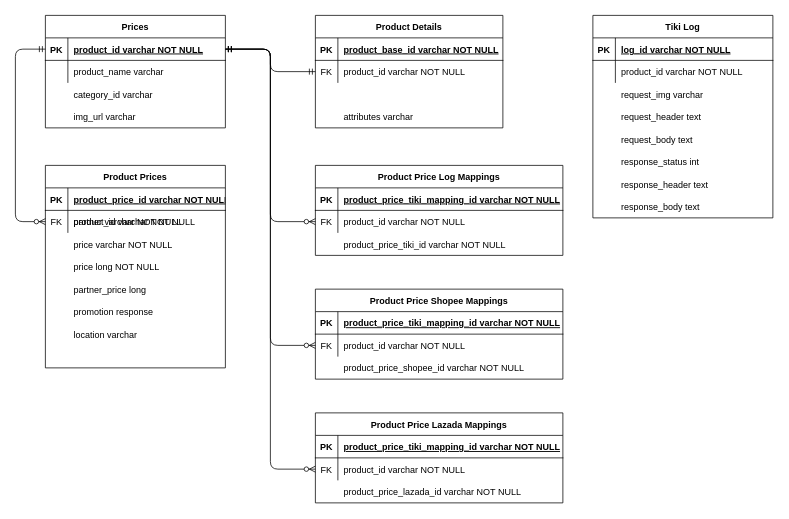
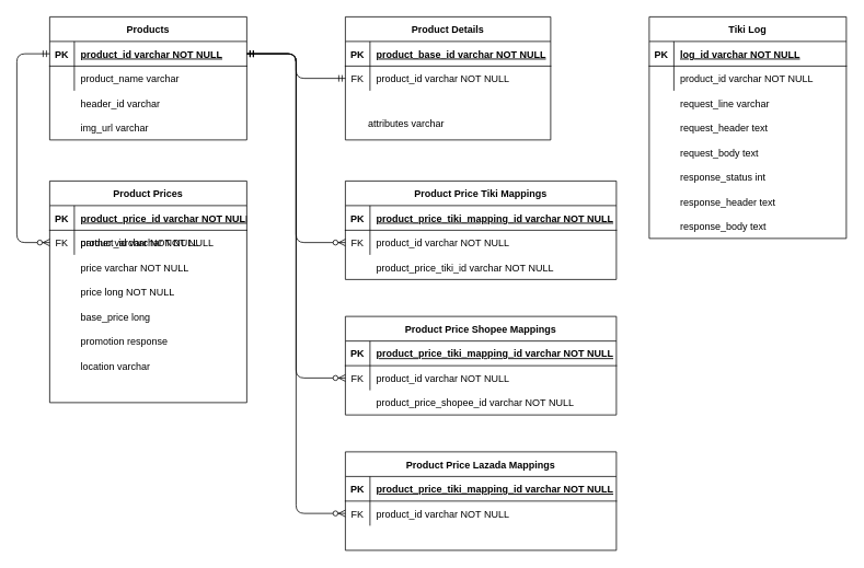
  <mxCell id="0" />
  <mxCell id="1" parent="0" />
- <mxCell id="2" value="Prices" style="shape=table;startSize=30;container=1;collapsible=1;childLayout=tableLayout;fixedRows=1;rowLines=0;fontStyle=1;align=center;resizeLast=1;" parent="1" vertex="1"><mxGeometry x="60" y="20" width="240" height="150" as="geometry" /></mxCell>
+ <mxCell id="2" value="Products" style="shape=table;startSize=30;container=1;collapsible=1;childLayout=tableLayout;fixedRows=1;rowLines=0;fontStyle=1;align=center;resizeLast=1;" parent="1" vertex="1"><mxGeometry x="60" y="20" width="240" height="150" as="geometry" /></mxCell>
  <mxCell id="3" value="" style="shape=partialRectangle;collapsible=0;dropTarget=0;pointerEvents=0;fillColor=none;points=[[0,0.5],[1,0.5]];portConstraint=eastwest;top=0;left=0;right=0;bottom=1;" parent="2" vertex="1"><mxGeometry y="30" width="240" height="30" as="geometry" /></mxCell>
  <mxCell id="4" value="PK" style="shape=partialRectangle;overflow=hidden;connectable=0;fillColor=none;top=0;left=0;bottom=0;right=0;fontStyle=1;" parent="3" vertex="1"><mxGeometry width="30" height="30" as="geometry" /></mxCell>
  <mxCell id="5" value="product_id varchar NOT NULL " style="shape=partialRectangle;overflow=hidden;connectable=0;fillColor=none;top=0;left=0;bottom=0;right=0;align=left;spacingLeft=6;fontStyle=5;" parent="3" vertex="1"><mxGeometry x="30" width="210" height="30" as="geometry" /></mxCell>
  <mxCell id="6" value="" style="shape=partialRectangle;collapsible=0;dropTarget=0;pointerEvents=0;fillColor=none;points=[[0,0.5],[1,0.5]];portConstraint=eastwest;top=0;left=0;right=0;bottom=0;" parent="2" vertex="1"><mxGeometry y="60" width="240" height="30" as="geometry" /></mxCell>
  <mxCell id="7" value="" style="shape=partialRectangle;overflow=hidden;connectable=0;fillColor=none;top=0;left=0;bottom=0;right=0;" parent="6" vertex="1"><mxGeometry width="30" height="30" as="geometry" /></mxCell>
  <mxCell id="8" value="product_name varchar" style="shape=partialRectangle;overflow=hidden;connectable=0;fillColor=none;top=0;left=0;bottom=0;right=0;align=left;spacingLeft=6;" parent="6" vertex="1"><mxGeometry x="30" width="210" height="30" as="geometry" /></mxCell>
- <mxCell id="9" value="category_id varchar" style="shape=partialRectangle;overflow=hidden;connectable=0;fillColor=none;top=0;left=0;bottom=0;right=0;align=left;spacingLeft=6;" parent="1" vertex="1"><mxGeometry x="90" y="110" width="220" height="30" as="geometry" /></mxCell>
+ <mxCell id="9" value="header_id varchar" style="shape=partialRectangle;overflow=hidden;connectable=0;fillColor=none;top=0;left=0;bottom=0;right=0;align=left;spacingLeft=6;" parent="1" vertex="1"><mxGeometry x="90" y="110" width="220" height="30" as="geometry" /></mxCell>
  <mxCell id="10" value="img_url varchar" style="shape=partialRectangle;overflow=hidden;connectable=0;fillColor=none;top=0;left=0;bottom=0;right=0;align=left;spacingLeft=6;" parent="1" vertex="1"><mxGeometry x="90" y="140" width="220" height="30" as="geometry" /></mxCell>
  <mxCell id="11" value="Product Details" style="shape=table;startSize=30;container=1;collapsible=1;childLayout=tableLayout;fixedRows=1;rowLines=0;fontStyle=1;align=center;resizeLast=1;" parent="1" vertex="1"><mxGeometry x="420" y="20" width="250" height="150" as="geometry" /></mxCell>
  <mxCell id="12" value="" style="shape=partialRectangle;collapsible=0;dropTarget=0;pointerEvents=0;fillColor=none;points=[[0,0.5],[1,0.5]];portConstraint=eastwest;top=0;left=0;right=0;bottom=1;" parent="11" vertex="1"><mxGeometry y="30" width="250" height="30" as="geometry" /></mxCell>
  <mxCell id="13" value="PK" style="shape=partialRectangle;overflow=hidden;connectable=0;fillColor=none;top=0;left=0;bottom=0;right=0;fontStyle=1;" parent="12" vertex="1"><mxGeometry width="30" height="30" as="geometry" /></mxCell>
  <mxCell id="14" value="product_base_id varchar NOT NULL" style="shape=partialRectangle;overflow=hidden;connectable=0;fillColor=none;top=0;left=0;bottom=0;right=0;align=left;spacingLeft=6;fontStyle=5;" parent="12" vertex="1"><mxGeometry x="30" width="220" height="30" as="geometry" /></mxCell>
  <mxCell id="15" value="" style="shape=partialRectangle;collapsible=0;dropTarget=0;pointerEvents=0;fillColor=none;points=[[0,0.5],[1,0.5]];portConstraint=eastwest;top=0;left=0;right=0;bottom=0;" parent="11" vertex="1"><mxGeometry y="60" width="250" height="30" as="geometry" /></mxCell>
  <mxCell id="16" value="FK" style="shape=partialRectangle;overflow=hidden;connectable=0;fillColor=none;top=0;left=0;bottom=0;right=0;" parent="15" vertex="1"><mxGeometry width="30" height="30" as="geometry" /></mxCell>
  <mxCell id="17" value="" style="shape=partialRectangle;overflow=hidden;connectable=0;fillColor=none;top=0;left=0;bottom=0;right=0;align=left;spacingLeft=6;" parent="15" vertex="1"><mxGeometry x="30" width="220" height="30" as="geometry" /></mxCell>
- <mxCell id="18" value="attributes varchar" style="shape=partialRectangle;overflow=hidden;connectable=0;fillColor=none;top=0;left=0;bottom=0;right=0;align=left;spacingLeft=6;" parent="1" vertex="1"><mxGeometry x="450" y="140" width="220" height="30" as="geometry" /></mxCell>
+ <mxCell id="18" value="attributes varchar" style="shape=partialRectangle;overflow=hidden;connectable=0;fillColor=none;top=0;left=0;bottom=0;right=0;align=left;spacingLeft=6;" parent="1" vertex="1"><mxGeometry x="440" y="135" width="220" height="30" as="geometry" /></mxCell>
  <mxCell id="19" value="" style="edgeStyle=orthogonalEdgeStyle;fontSize=12;html=1;endArrow=ERmandOne;startArrow=ERmandOne;exitX=1;exitY=0.5;exitDx=0;exitDy=0;entryX=0;entryY=0.5;entryDx=0;entryDy=0;" parent="1" source="3" target="15" edge="1"><mxGeometry width="100" height="100" relative="1" as="geometry"><mxPoint x="300" y="40" as="sourcePoint" /><mxPoint x="350" y="120" as="targetPoint" /></mxGeometry></mxCell>
  <mxCell id="20" value="Product Prices" style="shape=table;startSize=30;container=1;collapsible=1;childLayout=tableLayout;fixedRows=1;rowLines=0;fontStyle=1;align=center;resizeLast=1;" parent="1" vertex="1"><mxGeometry x="60" y="220" width="240" height="270" as="geometry" /></mxCell>
  <mxCell id="21" value="" style="shape=partialRectangle;collapsible=0;dropTarget=0;pointerEvents=0;fillColor=none;points=[[0,0.5],[1,0.5]];portConstraint=eastwest;top=0;left=0;right=0;bottom=1;" parent="20" vertex="1"><mxGeometry y="30" width="240" height="30" as="geometry" /></mxCell>
  <mxCell id="22" value="PK" style="shape=partialRectangle;overflow=hidden;connectable=0;fillColor=none;top=0;left=0;bottom=0;right=0;fontStyle=1;" parent="21" vertex="1"><mxGeometry width="30" height="30" as="geometry" /></mxCell>
  <mxCell id="23" value="product_price_id varchar NOT NULL " style="shape=partialRectangle;overflow=hidden;connectable=0;fillColor=none;top=0;left=0;bottom=0;right=0;align=left;spacingLeft=6;fontStyle=5;" parent="21" vertex="1"><mxGeometry x="30" width="210" height="30" as="geometry" /></mxCell>
  <mxCell id="24" value="" style="shape=partialRectangle;collapsible=0;dropTarget=0;pointerEvents=0;fillColor=none;points=[[0,0.5],[1,0.5]];portConstraint=eastwest;top=0;left=0;right=0;bottom=0;" parent="20" vertex="1"><mxGeometry y="60" width="240" height="30" as="geometry" /></mxCell>
  <mxCell id="25" value="FK" style="shape=partialRectangle;overflow=hidden;connectable=0;fillColor=none;top=0;left=0;bottom=0;right=0;" parent="24" vertex="1"><mxGeometry width="30" height="30" as="geometry" /></mxCell>
  <mxCell id="26" value="product_id varchar NOT NULL" style="shape=partialRectangle;overflow=hidden;connectable=0;fillColor=none;top=0;left=0;bottom=0;right=0;align=left;spacingLeft=6;" parent="24" vertex="1"><mxGeometry x="30" width="210" height="30" as="geometry" /></mxCell>
  <mxCell id="27" value="partner varchar NOT NULL" style="shape=partialRectangle;overflow=hidden;connectable=0;fillColor=none;top=0;left=0;bottom=0;right=0;align=left;spacingLeft=6;" parent="1" vertex="1"><mxGeometry x="90" y="280" width="220" height="30" as="geometry" /></mxCell>
  <mxCell id="28" value="price long NOT NULL" style="shape=partialRectangle;overflow=hidden;connectable=0;fillColor=none;top=0;left=0;bottom=0;right=0;align=left;spacingLeft=6;" parent="1" vertex="1"><mxGeometry x="90" y="340" width="220" height="30" as="geometry" /></mxCell>
- <mxCell id="29" value="partner_price long" style="shape=partialRectangle;overflow=hidden;connectable=0;fillColor=none;top=0;left=0;bottom=0;right=0;align=left;spacingLeft=6;" parent="1" vertex="1"><mxGeometry x="90" y="370" width="220" height="30" as="geometry" /></mxCell>
+ <mxCell id="29" value="base_price long" style="shape=partialRectangle;overflow=hidden;connectable=0;fillColor=none;top=0;left=0;bottom=0;right=0;align=left;spacingLeft=6;" parent="1" vertex="1"><mxGeometry x="90" y="370" width="220" height="30" as="geometry" /></mxCell>
  <mxCell id="30" value="promotion response" style="shape=partialRectangle;overflow=hidden;connectable=0;fillColor=none;top=0;left=0;bottom=0;right=0;align=left;spacingLeft=6;" parent="1" vertex="1"><mxGeometry x="90" y="400" width="220" height="30" as="geometry" /></mxCell>
  <mxCell id="31" value="price varchar NOT NULL" style="shape=partialRectangle;overflow=hidden;connectable=0;fillColor=none;top=0;left=0;bottom=0;right=0;align=left;spacingLeft=6;" parent="1" vertex="1"><mxGeometry x="90" y="310" width="220" height="30" as="geometry" /></mxCell>
  <mxCell id="32" value="location varchar" style="shape=partialRectangle;overflow=hidden;connectable=0;fillColor=none;top=0;left=0;bottom=0;right=0;align=left;spacingLeft=6;" parent="1" vertex="1"><mxGeometry x="90" y="430" width="220" height="30" as="geometry" /></mxCell>
  <mxCell id="33" value="product_id varchar NOT NULL" style="shape=partialRectangle;overflow=hidden;connectable=0;fillColor=none;top=0;left=0;bottom=0;right=0;align=left;spacingLeft=6;" parent="1" vertex="1"><mxGeometry x="450" y="80" width="220" height="30" as="geometry" /></mxCell>
  <mxCell id="34" value="" style="fontSize=12;html=1;endArrow=ERzeroToMany;startArrow=ERmandOne;entryX=0;entryY=0.5;entryDx=0;entryDy=0;exitX=0;exitY=0.5;exitDx=0;exitDy=0;edgeStyle=orthogonalEdgeStyle;" parent="1" source="3" target="24" edge="1"><mxGeometry width="100" height="100" relative="1" as="geometry"><mxPoint x="-30" y="330" as="sourcePoint" /><mxPoint x="30" y="110" as="targetPoint" /><Array as="points"><mxPoint x="20" y="65" /><mxPoint x="20" y="295" /></Array></mxGeometry></mxCell>
- <mxCell id="35" value="Product Price Log Mappings" style="shape=table;startSize=30;container=1;collapsible=1;childLayout=tableLayout;fixedRows=1;rowLines=0;fontStyle=1;align=center;resizeLast=1;" parent="1" vertex="1"><mxGeometry x="420" y="220" width="330" height="120" as="geometry" /></mxCell>
+ <mxCell id="35" value="Product Price Tiki Mappings" style="shape=table;startSize=30;container=1;collapsible=1;childLayout=tableLayout;fixedRows=1;rowLines=0;fontStyle=1;align=center;resizeLast=1;" parent="1" vertex="1"><mxGeometry x="420" y="220" width="330" height="120" as="geometry" /></mxCell>
  <mxCell id="36" value="" style="shape=partialRectangle;collapsible=0;dropTarget=0;pointerEvents=0;fillColor=none;points=[[0,0.5],[1,0.5]];portConstraint=eastwest;top=0;left=0;right=0;bottom=1;" parent="35" vertex="1"><mxGeometry y="30" width="330" height="30" as="geometry" /></mxCell>
  <mxCell id="37" value="PK" style="shape=partialRectangle;overflow=hidden;connectable=0;fillColor=none;top=0;left=0;bottom=0;right=0;fontStyle=1;" parent="36" vertex="1"><mxGeometry width="30" height="30" as="geometry" /></mxCell>
  <mxCell id="38" value="product_price_tiki_mapping_id varchar NOT NULL " style="shape=partialRectangle;overflow=hidden;connectable=0;fillColor=none;top=0;left=0;bottom=0;right=0;align=left;spacingLeft=6;fontStyle=5;" parent="36" vertex="1"><mxGeometry x="30" width="300" height="30" as="geometry" /></mxCell>
  <mxCell id="39" value="" style="shape=partialRectangle;collapsible=0;dropTarget=0;pointerEvents=0;fillColor=none;points=[[0,0.5],[1,0.5]];portConstraint=eastwest;top=0;left=0;right=0;bottom=0;" parent="35" vertex="1"><mxGeometry y="60" width="330" height="30" as="geometry" /></mxCell>
  <mxCell id="40" value="FK" style="shape=partialRectangle;overflow=hidden;connectable=0;fillColor=none;top=0;left=0;bottom=0;right=0;" parent="39" vertex="1"><mxGeometry width="30" height="30" as="geometry" /></mxCell>
  <mxCell id="41" value="product_id varchar NOT NULL" style="shape=partialRectangle;overflow=hidden;connectable=0;fillColor=none;top=0;left=0;bottom=0;right=0;align=left;spacingLeft=6;" parent="39" vertex="1"><mxGeometry x="30" width="300" height="30" as="geometry" /></mxCell>
  <mxCell id="42" value="product_price_tiki_id varchar NOT NULL" style="shape=partialRectangle;overflow=hidden;connectable=0;fillColor=none;top=0;left=0;bottom=0;right=0;align=left;spacingLeft=6;" parent="1" vertex="1"><mxGeometry x="450" y="310" width="300" height="30" as="geometry" /></mxCell>
  <mxCell id="43" value="" style="edgeStyle=orthogonalEdgeStyle;fontSize=12;html=1;endArrow=ERzeroToMany;startArrow=ERmandOne;entryX=0;entryY=0.5;entryDx=0;entryDy=0;exitX=1;exitY=0.5;exitDx=0;exitDy=0;" parent="1" source="3" target="39" edge="1"><mxGeometry width="100" height="100" relative="1" as="geometry"><mxPoint x="300" y="280" as="sourcePoint" /><mxPoint x="400" y="180" as="targetPoint" /></mxGeometry></mxCell>
  <mxCell id="44" value="Product Price Shopee Mappings" style="shape=table;startSize=30;container=1;collapsible=1;childLayout=tableLayout;fixedRows=1;rowLines=0;fontStyle=1;align=center;resizeLast=1;" parent="1" vertex="1"><mxGeometry x="420" y="385" width="330" height="120" as="geometry" /></mxCell>
  <mxCell id="45" value="" style="shape=partialRectangle;collapsible=0;dropTarget=0;pointerEvents=0;fillColor=none;points=[[0,0.5],[1,0.5]];portConstraint=eastwest;top=0;left=0;right=0;bottom=1;" parent="44" vertex="1"><mxGeometry y="30" width="330" height="30" as="geometry" /></mxCell>
  <mxCell id="46" value="PK" style="shape=partialRectangle;overflow=hidden;connectable=0;fillColor=none;top=0;left=0;bottom=0;right=0;fontStyle=1;" parent="45" vertex="1"><mxGeometry width="30" height="30" as="geometry" /></mxCell>
  <mxCell id="47" value="product_price_tiki_mapping_id varchar NOT NULL " style="shape=partialRectangle;overflow=hidden;connectable=0;fillColor=none;top=0;left=0;bottom=0;right=0;align=left;spacingLeft=6;fontStyle=5;" parent="45" vertex="1"><mxGeometry x="30" width="300" height="30" as="geometry" /></mxCell>
  <mxCell id="48" value="" style="shape=partialRectangle;collapsible=0;dropTarget=0;pointerEvents=0;fillColor=none;points=[[0,0.5],[1,0.5]];portConstraint=eastwest;top=0;left=0;right=0;bottom=0;" parent="44" vertex="1"><mxGeometry y="60" width="330" height="30" as="geometry" /></mxCell>
  <mxCell id="49" value="FK" style="shape=partialRectangle;overflow=hidden;connectable=0;fillColor=none;top=0;left=0;bottom=0;right=0;" parent="48" vertex="1"><mxGeometry width="30" height="30" as="geometry" /></mxCell>
  <mxCell id="50" value="product_id varchar NOT NULL" style="shape=partialRectangle;overflow=hidden;connectable=0;fillColor=none;top=0;left=0;bottom=0;right=0;align=left;spacingLeft=6;" parent="48" vertex="1"><mxGeometry x="30" width="300" height="30" as="geometry" /></mxCell>
  <mxCell id="51" value="Product Price Lazada Mappings" style="shape=table;startSize=30;container=1;collapsible=1;childLayout=tableLayout;fixedRows=1;rowLines=0;fontStyle=1;align=center;resizeLast=1;" parent="1" vertex="1"><mxGeometry x="420" y="550" width="330" height="120" as="geometry" /></mxCell>
  <mxCell id="52" value="" style="shape=partialRectangle;collapsible=0;dropTarget=0;pointerEvents=0;fillColor=none;points=[[0,0.5],[1,0.5]];portConstraint=eastwest;top=0;left=0;right=0;bottom=1;" parent="51" vertex="1"><mxGeometry y="30" width="330" height="30" as="geometry" /></mxCell>
  <mxCell id="53" value="PK" style="shape=partialRectangle;overflow=hidden;connectable=0;fillColor=none;top=0;left=0;bottom=0;right=0;fontStyle=1;" parent="52" vertex="1"><mxGeometry width="30" height="30" as="geometry" /></mxCell>
  <mxCell id="54" value="product_price_tiki_mapping_id varchar NOT NULL " style="shape=partialRectangle;overflow=hidden;connectable=0;fillColor=none;top=0;left=0;bottom=0;right=0;align=left;spacingLeft=6;fontStyle=5;" parent="52" vertex="1"><mxGeometry x="30" width="300" height="30" as="geometry" /></mxCell>
  <mxCell id="55" value="" style="shape=partialRectangle;collapsible=0;dropTarget=0;pointerEvents=0;fillColor=none;points=[[0,0.5],[1,0.5]];portConstraint=eastwest;top=0;left=0;right=0;bottom=0;" parent="51" vertex="1"><mxGeometry y="60" width="330" height="30" as="geometry" /></mxCell>
  <mxCell id="56" value="FK" style="shape=partialRectangle;overflow=hidden;connectable=0;fillColor=none;top=0;left=0;bottom=0;right=0;" parent="55" vertex="1"><mxGeometry width="30" height="30" as="geometry" /></mxCell>
  <mxCell id="57" value="product_id varchar NOT NULL" style="shape=partialRectangle;overflow=hidden;connectable=0;fillColor=none;top=0;left=0;bottom=0;right=0;align=left;spacingLeft=6;" parent="55" vertex="1"><mxGeometry x="30" width="300" height="30" as="geometry" /></mxCell>
  <mxCell id="58" value="" style="edgeStyle=orthogonalEdgeStyle;fontSize=12;html=1;endArrow=ERzeroToMany;startArrow=ERmandOne;entryX=0;entryY=0.5;entryDx=0;entryDy=0;exitX=1;exitY=0.5;exitDx=0;exitDy=0;" parent="1" source="3" target="48" edge="1"><mxGeometry width="100" height="100" relative="1" as="geometry"><mxPoint x="260" y="130" as="sourcePoint" /><mxPoint x="330" y="400" as="targetPoint" /></mxGeometry></mxCell>
  <mxCell id="59" value="" style="edgeStyle=orthogonalEdgeStyle;fontSize=12;html=1;endArrow=ERzeroToMany;startArrow=ERmandOne;entryX=0;entryY=0.5;entryDx=0;entryDy=0;exitX=1;exitY=0.5;exitDx=0;exitDy=0;" parent="1" source="3" target="55" edge="1"><mxGeometry width="100" height="100" relative="1" as="geometry"><mxPoint x="330" y="85" as="sourcePoint" /><mxPoint x="400" y="355" as="targetPoint" /></mxGeometry></mxCell>
  <mxCell id="60" value="product_price_shopee_id varchar NOT NULL" style="shape=partialRectangle;overflow=hidden;connectable=0;fillColor=none;top=0;left=0;bottom=0;right=0;align=left;spacingLeft=6;" parent="1" vertex="1"><mxGeometry x="450" y="475" width="300" height="30" as="geometry" /></mxCell>
- <mxCell id="61" value="product_price_lazada_id varchar NOT NULL" style="shape=partialRectangle;overflow=hidden;connectable=0;fillColor=none;top=0;left=0;bottom=0;right=0;align=left;spacingLeft=6;" parent="1" vertex="1"><mxGeometry x="450" y="640" width="300" height="30" as="geometry" /></mxCell>
  <mxCell id="62" value="Tiki Log" style="shape=table;startSize=30;container=1;collapsible=1;childLayout=tableLayout;fixedRows=1;rowLines=0;fontStyle=1;align=center;resizeLast=1;" vertex="1" parent="1"><mxGeometry x="790" y="20" width="240" height="270" as="geometry" /></mxCell>
  <mxCell id="63" value="" style="shape=partialRectangle;collapsible=0;dropTarget=0;pointerEvents=0;fillColor=none;points=[[0,0.5],[1,0.5]];portConstraint=eastwest;top=0;left=0;right=0;bottom=1;" vertex="1" parent="62"><mxGeometry y="30" width="240" height="30" as="geometry" /></mxCell>
  <mxCell id="64" value="PK" style="shape=partialRectangle;overflow=hidden;connectable=0;fillColor=none;top=0;left=0;bottom=0;right=0;fontStyle=1;" vertex="1" parent="63"><mxGeometry width="30" height="30" as="geometry" /></mxCell>
  <mxCell id="65" value="log_id varchar NOT NULL " style="shape=partialRectangle;overflow=hidden;connectable=0;fillColor=none;top=0;left=0;bottom=0;right=0;align=left;spacingLeft=6;fontStyle=5;" vertex="1" parent="63"><mxGeometry x="30" width="210" height="30" as="geometry" /></mxCell>
  <mxCell id="66" value="" style="shape=partialRectangle;collapsible=0;dropTarget=0;pointerEvents=0;fillColor=none;points=[[0,0.5],[1,0.5]];portConstraint=eastwest;top=0;left=0;right=0;bottom=0;" vertex="1" parent="62"><mxGeometry y="60" width="240" height="30" as="geometry" /></mxCell>
  <mxCell id="67" value="" style="shape=partialRectangle;overflow=hidden;connectable=0;fillColor=none;top=0;left=0;bottom=0;right=0;" vertex="1" parent="66"><mxGeometry width="30" height="30" as="geometry" /></mxCell>
  <mxCell id="68" value="product_id varchar NOT NULL" style="shape=partialRectangle;overflow=hidden;connectable=0;fillColor=none;top=0;left=0;bottom=0;right=0;align=left;spacingLeft=6;" vertex="1" parent="66"><mxGeometry x="30" width="210" height="30" as="geometry" /></mxCell>
- <mxCell id="69" value="request_img varchar" style="shape=partialRectangle;overflow=hidden;connectable=0;fillColor=none;top=0;left=0;bottom=0;right=0;align=left;spacingLeft=6;" vertex="1" parent="1"><mxGeometry x="820" y="110" width="210" height="30" as="geometry" /></mxCell>
+ <mxCell id="69" value="request_line varchar" style="shape=partialRectangle;overflow=hidden;connectable=0;fillColor=none;top=0;left=0;bottom=0;right=0;align=left;spacingLeft=6;" vertex="1" parent="1"><mxGeometry x="820" y="110" width="210" height="30" as="geometry" /></mxCell>
  <mxCell id="70" value="request_body text" style="shape=partialRectangle;overflow=hidden;connectable=0;fillColor=none;top=0;left=0;bottom=0;right=0;align=left;spacingLeft=6;" vertex="1" parent="1"><mxGeometry x="820" y="170" width="210" height="30" as="geometry" /></mxCell>
  <mxCell id="71" value="response_body text" style="shape=partialRectangle;overflow=hidden;connectable=0;fillColor=none;top=0;left=0;bottom=0;right=0;align=left;spacingLeft=6;" vertex="1" parent="1"><mxGeometry x="820" y="260" width="210" height="30" as="geometry" /></mxCell>
  <mxCell id="72" value="response_status int" style="shape=partialRectangle;overflow=hidden;connectable=0;fillColor=none;top=0;left=0;bottom=0;right=0;align=left;spacingLeft=6;" vertex="1" parent="1"><mxGeometry x="820" y="200" width="210" height="30" as="geometry" /></mxCell>
  <mxCell id="73" value="request_header text" style="shape=partialRectangle;overflow=hidden;connectable=0;fillColor=none;top=0;left=0;bottom=0;right=0;align=left;spacingLeft=6;" vertex="1" parent="1"><mxGeometry x="820" y="140" width="210" height="30" as="geometry" /></mxCell>
  <mxCell id="74" value="response_header text" style="shape=partialRectangle;overflow=hidden;connectable=0;fillColor=none;top=0;left=0;bottom=0;right=0;align=left;spacingLeft=6;" vertex="1" parent="1"><mxGeometry x="820" y="230" width="210" height="30" as="geometry" /></mxCell>
